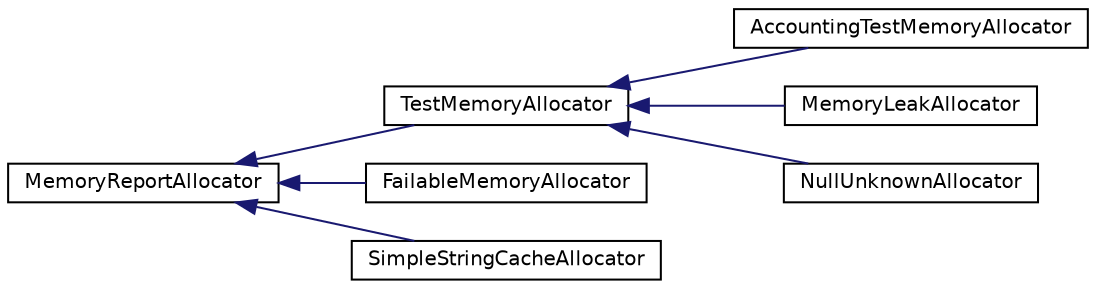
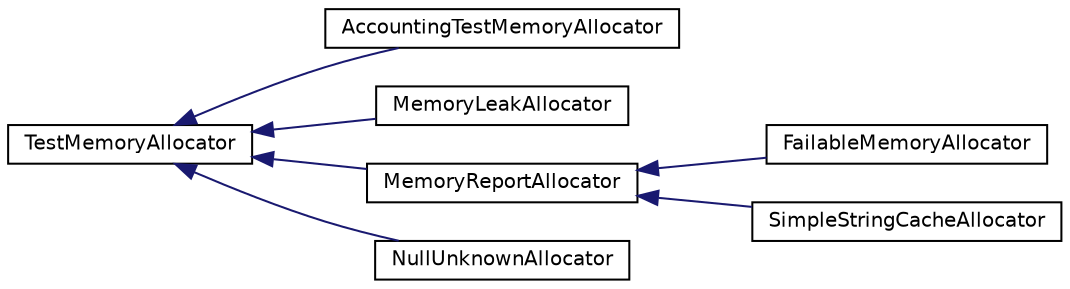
  digraph {
    rankdir=LR
    node [color=black fillcolor=white fontname=Helvetica fontsize=10 shape=record style=filled]
    edge [color=midnightblue dir=back fontname=Helvetica fontsize=10 labelfontname=Helvetica labelfontsize=10 style=solid]
    n1 [height=0.2 label=TestMemoryAllocator width=0.4]
    n2 [height=0.2 label=AccountingTestMemoryAllocator width=0.4]
    n3 [height=0.2 label=MemoryLeakAllocator width=0.4]
    n4 [height=0.2 label=MemoryReportAllocator width=0.4]
    n5 [height=0.2 label=NullUnknownAllocator width=0.4]
    n6 [height=0.2 label=FailableMemoryAllocator width=0.4]
    n7 [height=0.2 label=SimpleStringCacheAllocator width=0.4]
    n1 -> n2
    n1 -> n3
-   n4 -> n1
+   n1 -> n4
    n1 -> n5
    n4 -> n6
    n4 -> n7
  }
